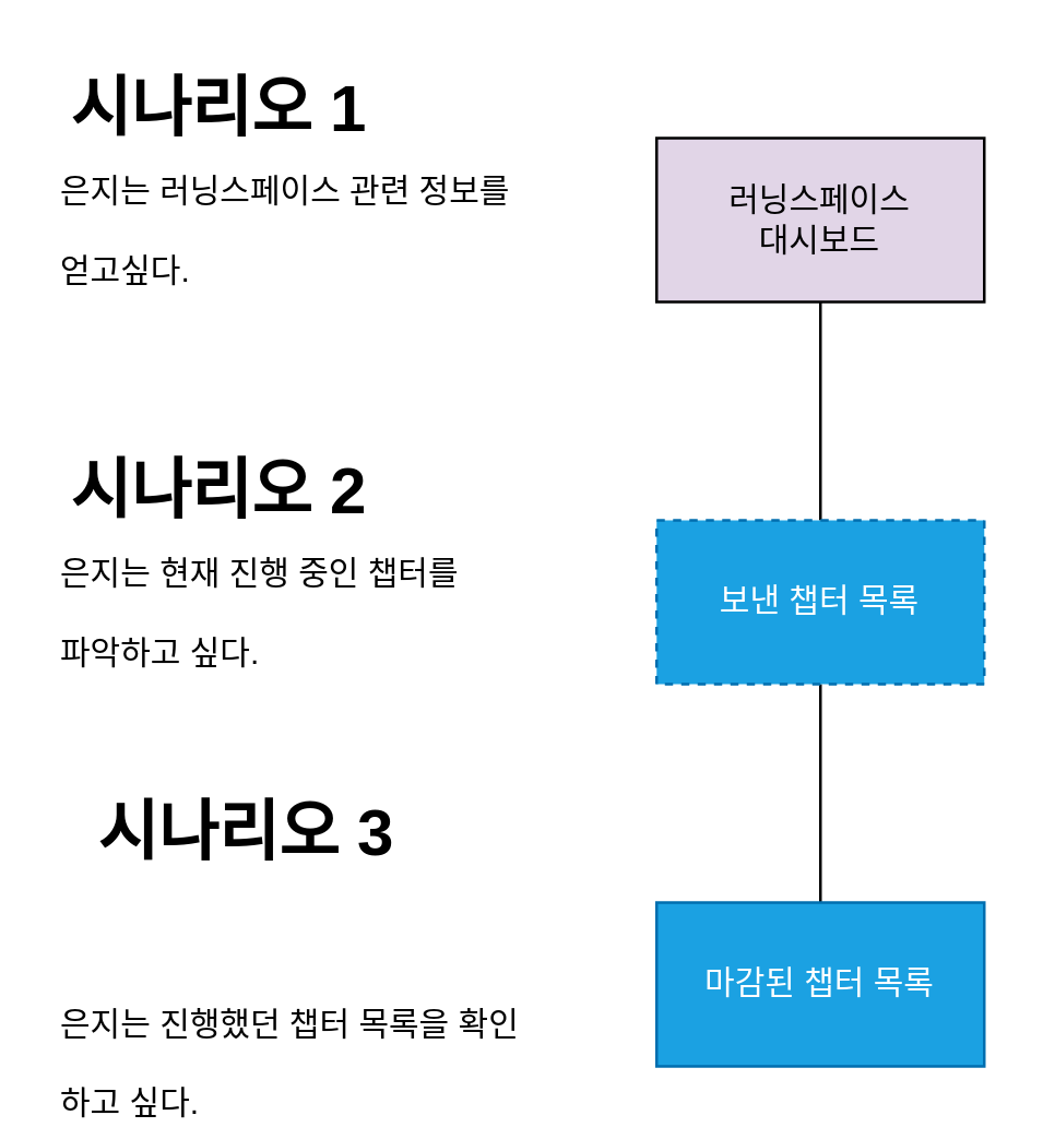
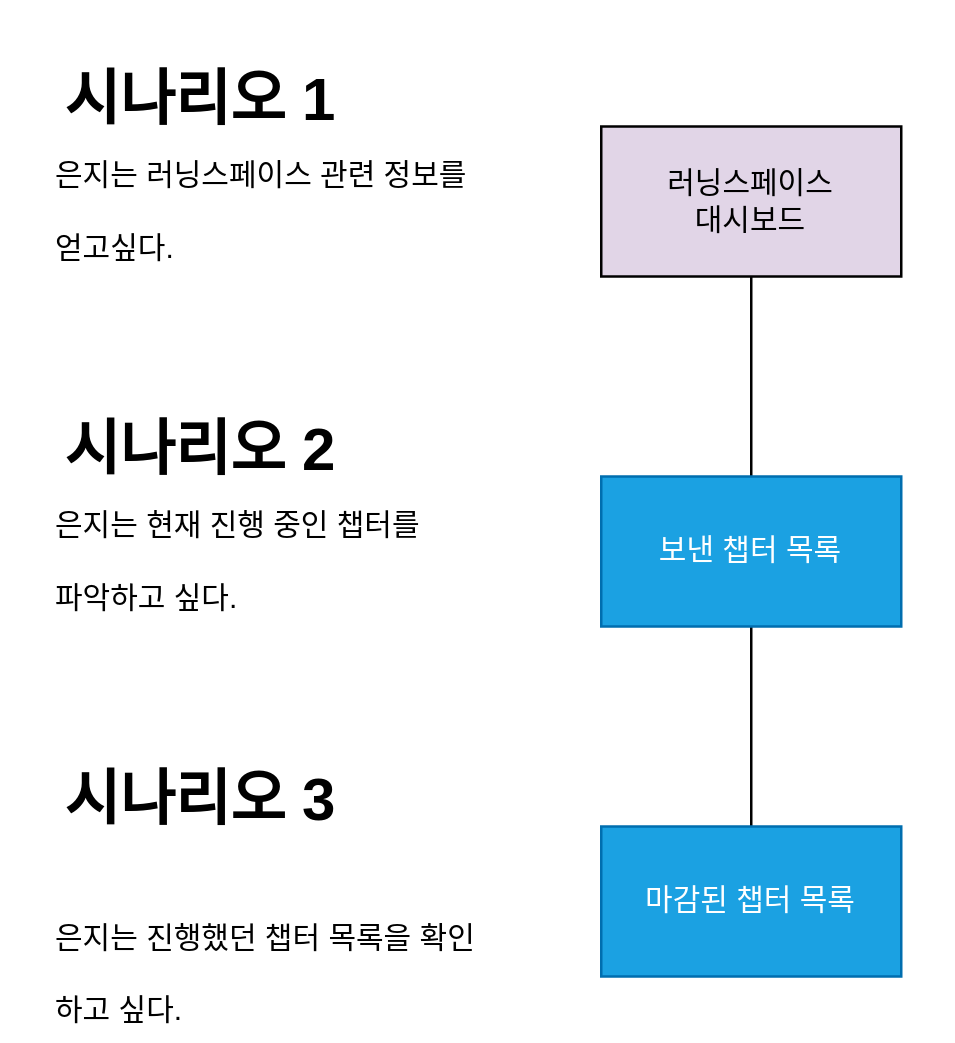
  <mxCell id="0" />
  <mxCell id="1" parent="0" />
  <mxCell id="2" value="" style="edgeStyle=orthogonalEdgeStyle;rounded=0;orthogonalLoop=1;jettySize=auto;html=1;endArrow=none;endFill=0;" edge="1" parent="1" source="3" target="5"><mxGeometry relative="1" as="geometry" /></mxCell>
  <mxCell id="3" value="러닝스페이스&lt;br&gt;대시보드" style="rounded=0;whiteSpace=wrap;html=1;fillColor=#e1d5e7;" vertex="1" parent="1"><mxGeometry x="240" y="50" width="120" height="60" as="geometry" /></mxCell>
  <mxCell id="4" value="" style="edgeStyle=orthogonalEdgeStyle;rounded=0;orthogonalLoop=1;jettySize=auto;html=1;endArrow=none;endFill=0;" edge="1" parent="1" source="5" target="6"><mxGeometry relative="1" as="geometry" /></mxCell>
- <mxCell id="5" value="보낸 챕터 목록" style="rounded=0;whiteSpace=wrap;html=1;fillColor=#1ba1e2;strokeColor=#006EAF;fontColor=#ffffff;dashed=1;" vertex="1" parent="1"><mxGeometry x="240" y="190" width="120" height="60" as="geometry" /></mxCell>
+ <mxCell id="5" value="보낸 챕터 목록" style="rounded=0;whiteSpace=wrap;html=1;fillColor=#1ba1e2;strokeColor=#006EAF;fontColor=#ffffff;" vertex="1" parent="1"><mxGeometry x="240" y="190" width="120" height="60" as="geometry" /></mxCell>
  <mxCell id="6" value="마감된 챕터 목록" style="whiteSpace=wrap;html=1;rounded=0;fillColor=#1ba1e2;strokeColor=#006EAF;fontColor=#ffffff;" vertex="1" parent="1"><mxGeometry x="240" y="330" width="120" height="60" as="geometry" /></mxCell>
  <mxCell id="7" value="&lt;font style=&quot;font-size: 24px;&quot;&gt;&lt;b&gt;시나리오 1&lt;/b&gt;&lt;/font&gt;" style="text;html=1;strokeColor=none;fillColor=none;align=center;verticalAlign=middle;whiteSpace=wrap;rounded=0;" vertex="1" parent="1"><mxGeometry x="20" y="20" width="120" height="40" as="geometry" /></mxCell>
  <mxCell id="8" value="&lt;font style=&quot;font-size: 12px;&quot;&gt;은지는 러닝스페이스 관련 정보를 얻고싶다.&lt;/font&gt;" style="text;html=1;strokeColor=none;fillColor=none;align=left;verticalAlign=middle;whiteSpace=wrap;rounded=0;fontSize=24;" vertex="1" parent="1"><mxGeometry x="20" y="70" width="180" height="20" as="geometry" /></mxCell>
  <mxCell id="9" value="&lt;font style=&quot;font-size: 24px;&quot;&gt;&lt;b&gt;시나리오 2&lt;/b&gt;&lt;/font&gt;" style="text;html=1;strokeColor=none;fillColor=none;align=center;verticalAlign=middle;whiteSpace=wrap;rounded=0;" vertex="1" parent="1"><mxGeometry x="20" y="160" width="120" height="40" as="geometry" /></mxCell>
  <mxCell id="10" value="&lt;font style=&quot;font-size: 12px;&quot;&gt;은지는 현재 진행 중인 챕터를 파악하고 싶다.&lt;/font&gt;" style="text;html=1;strokeColor=none;fillColor=none;align=left;verticalAlign=middle;whiteSpace=wrap;rounded=0;fontSize=24;" vertex="1" parent="1"><mxGeometry x="20" y="210" width="160" height="20" as="geometry" /></mxCell>
- <mxCell id="11" value="&lt;font style=&quot;font-size: 24px;&quot;&gt;&lt;b&gt;시나리오 3&lt;/b&gt;&lt;/font&gt;" style="text;html=1;strokeColor=none;fillColor=none;align=center;verticalAlign=middle;whiteSpace=wrap;rounded=0;" vertex="1" parent="1"><mxGeometry x="30" y="285" width="120" height="40" as="geometry" /></mxCell>
+ <mxCell id="11" value="&lt;font style=&quot;font-size: 24px;&quot;&gt;&lt;b&gt;시나리오 3&lt;/b&gt;&lt;/font&gt;" style="text;html=1;strokeColor=none;fillColor=none;align=center;verticalAlign=middle;whiteSpace=wrap;rounded=0;" vertex="1" parent="1"><mxGeometry x="20" y="300" width="120" height="40" as="geometry" /></mxCell>
  <mxCell id="12" value="&lt;font style=&quot;font-size: 12px;&quot;&gt;은지는 진행했던 챕터 목록을 확인하고 싶다.&lt;/font&gt;" style="text;html=1;strokeColor=none;fillColor=none;align=left;verticalAlign=middle;whiteSpace=wrap;rounded=0;fontSize=24;" vertex="1" parent="1"><mxGeometry x="20" y="375" width="170" height="20" as="geometry" /></mxCell>
